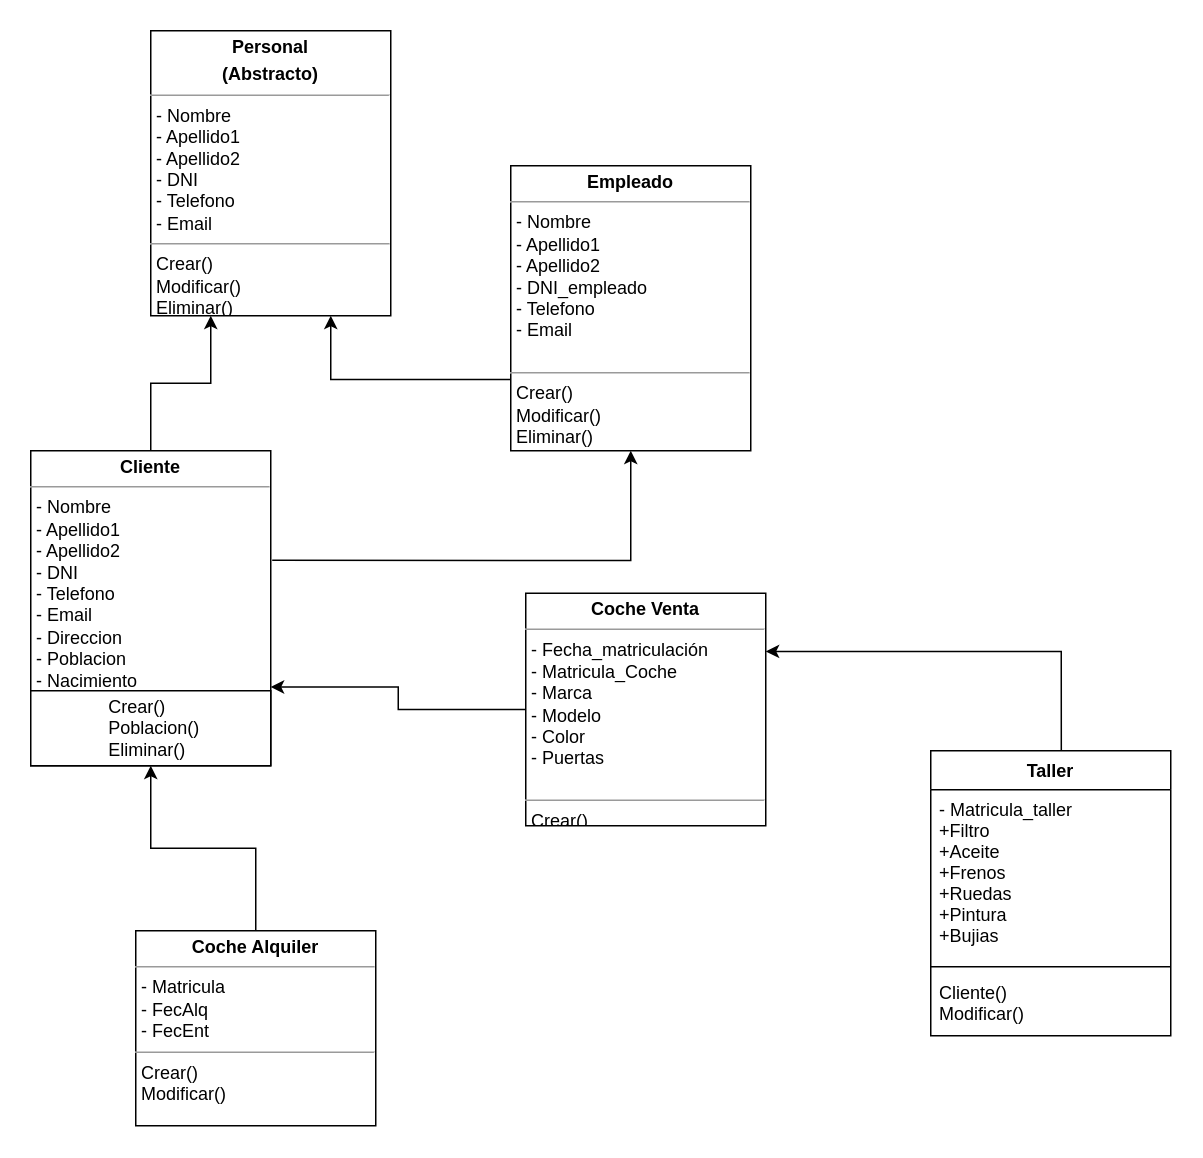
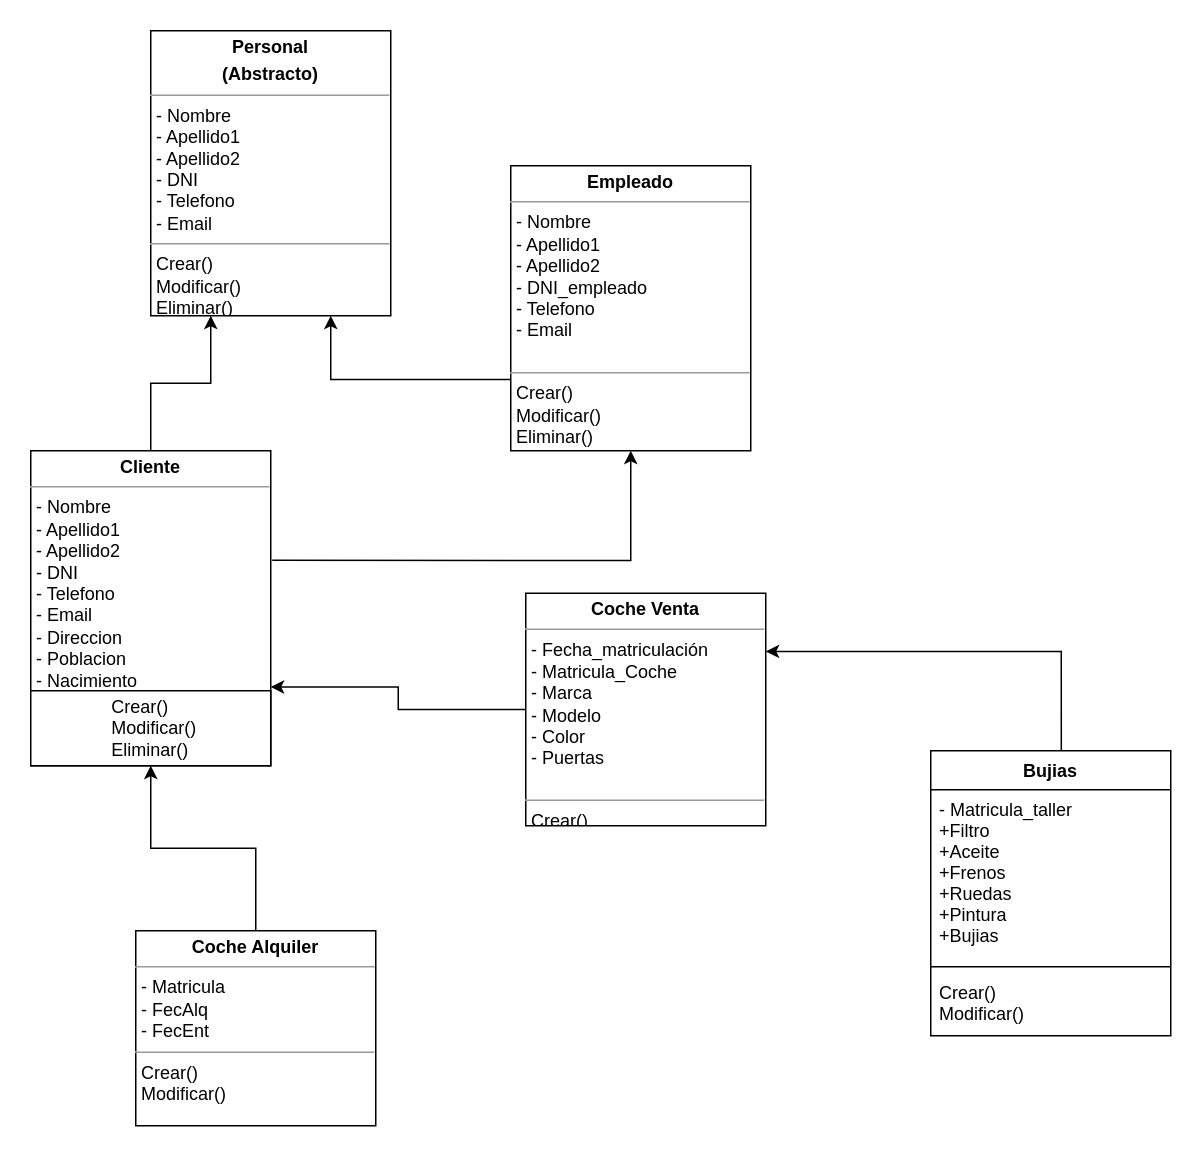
  <mxCell id="0" />
  <mxCell id="1" parent="0" />
  <mxCell id="2" value="&lt;p style=&quot;margin: 0px ; margin-top: 4px ; text-align: center&quot;&gt;&lt;b&gt;Personal&lt;/b&gt;&lt;/p&gt;&lt;p style=&quot;margin: 0px ; margin-top: 4px ; text-align: center&quot;&gt;&lt;b&gt;(Abstracto)&lt;br&gt;&lt;/b&gt;&lt;/p&gt;&lt;hr size=&quot;1&quot;&gt;&lt;p style=&quot;margin: 0px ; margin-left: 4px&quot;&gt;- Nombre&lt;br&gt;&lt;/p&gt;&lt;p style=&quot;margin: 0px ; margin-left: 4px&quot;&gt;- Apellido1&lt;/p&gt;&lt;p style=&quot;margin: 0px ; margin-left: 4px&quot;&gt;- Apellido2&lt;/p&gt;&lt;p style=&quot;margin: 0px ; margin-left: 4px&quot;&gt;- DNI&lt;/p&gt;&lt;p style=&quot;margin: 0px ; margin-left: 4px&quot;&gt;- Telefono&lt;/p&gt;&lt;p style=&quot;margin: 0px ; margin-left: 4px&quot;&gt;- Email&lt;/p&gt;&lt;hr size=&quot;1&quot;&gt;&lt;p style=&quot;margin: 0px ; margin-left: 4px&quot;&gt;Crear()&lt;/p&gt;&lt;p style=&quot;margin: 0px ; margin-left: 4px&quot;&gt;Modificar()&lt;/p&gt;&lt;p style=&quot;margin: 0px ; margin-left: 4px&quot;&gt;Eliminar()&lt;/p&gt;" style="verticalAlign=top;align=left;overflow=fill;fontSize=12;fontFamily=Helvetica;html=1;" parent="1" vertex="1"><mxGeometry x="100" width="160" height="190" as="geometry" y="20" /></mxCell>
  <mxCell id="3" style="edgeStyle=orthogonalEdgeStyle;rounded=0;orthogonalLoop=1;jettySize=auto;html=1;exitX=0;exitY=0.75;exitDx=0;exitDy=0;entryX=0.75;entryY=1;entryDx=0;entryDy=0;" parent="1" source="4" target="2" edge="1"><mxGeometry relative="1" as="geometry" /></mxCell>
  <mxCell id="4" value="&lt;p style=&quot;margin: 4px 0px 0px ; text-align: center&quot;&gt;&lt;b&gt;Empleado&lt;/b&gt;&lt;br&gt;&lt;/p&gt;&lt;hr size=&quot;1&quot;&gt;&lt;p style=&quot;margin: 0px 0px 0px 4px&quot;&gt;- Nombre&lt;br&gt;&lt;/p&gt;&lt;p style=&quot;margin: 0px 0px 0px 4px&quot;&gt;- Apellido1&lt;/p&gt;&lt;p style=&quot;margin: 0px 0px 0px 4px&quot;&gt;- Apellido2&lt;/p&gt;&lt;p style=&quot;margin: 0px 0px 0px 4px&quot;&gt;- DNI_empleado&lt;/p&gt;&lt;p style=&quot;margin: 0px 0px 0px 4px&quot;&gt;- Telefono&lt;/p&gt;&lt;p style=&quot;margin: 0px 0px 0px 4px&quot;&gt;- Email&lt;/p&gt;&lt;p style=&quot;margin: 0px 0px 0px 4px&quot;&gt;&lt;br&gt;&lt;/p&gt;&lt;hr size=&quot;1&quot;&gt;&lt;p style=&quot;margin: 0px 0px 0px 4px&quot;&gt;Crear()&lt;/p&gt;&lt;p style=&quot;margin: 0px 0px 0px 4px&quot;&gt;Modificar()&lt;/p&gt;&lt;p style=&quot;margin: 0px 0px 0px 4px&quot;&gt;Eliminar()&lt;/p&gt;" style="verticalAlign=top;align=left;overflow=fill;fontSize=12;fontFamily=Helvetica;html=1;" parent="1" vertex="1"><mxGeometry x="340" y="110" width="160" height="190" as="geometry" /></mxCell>
  <mxCell id="5" style="edgeStyle=orthogonalEdgeStyle;rounded=0;orthogonalLoop=1;jettySize=auto;html=1;exitX=0.5;exitY=0;exitDx=0;exitDy=0;entryX=0.25;entryY=1;entryDx=0;entryDy=0;" parent="1" source="6" target="2" edge="1"><mxGeometry relative="1" as="geometry" /></mxCell>
  <mxCell id="6" value="&lt;p style=&quot;margin: 4px 0px 0px ; text-align: center&quot;&gt;&lt;b&gt;Cliente&lt;/b&gt;&lt;/p&gt;&lt;hr size=&quot;1&quot;&gt;&lt;p style=&quot;margin: 0px 0px 0px 4px&quot;&gt;- Nombre&lt;br&gt;&lt;/p&gt;&lt;p style=&quot;margin: 0px 0px 0px 4px&quot;&gt;- Apellido1&lt;/p&gt;&lt;p style=&quot;margin: 0px 0px 0px 4px&quot;&gt;- Apellido2&lt;/p&gt;&lt;p style=&quot;margin: 0px 0px 0px 4px&quot;&gt;- DNI&lt;/p&gt;&lt;p style=&quot;margin: 0px 0px 0px 4px&quot;&gt;- Telefono&lt;/p&gt;&lt;p style=&quot;margin: 0px 0px 0px 4px&quot;&gt;- Email&lt;/p&gt;&lt;p style=&quot;margin: 0px 0px 0px 4px&quot;&gt;- Direccion&lt;br&gt;&lt;/p&gt;&lt;p style=&quot;margin: 0px 0px 0px 4px&quot;&gt;- Poblacion&lt;br&gt;&lt;/p&gt;&lt;p style=&quot;margin: 0px 0px 0px 4px&quot;&gt;- Nacimiento&lt;br&gt;&lt;/p&gt;" style="verticalAlign=top;align=left;overflow=fill;fontSize=12;fontFamily=Helvetica;html=1;" parent="1" vertex="1"><mxGeometry x="20" y="300" width="160" height="210" as="geometry" /></mxCell>
  <mxCell id="7" style="edgeStyle=orthogonalEdgeStyle;rounded=0;orthogonalLoop=1;jettySize=auto;html=1;exitX=0;exitY=0.5;exitDx=0;exitDy=0;entryX=1;entryY=0.75;entryDx=0;entryDy=0;" parent="1" source="9" target="6" edge="1"><mxGeometry relative="1" as="geometry" /></mxCell>
  <mxCell id="8" style="edgeStyle=orthogonalEdgeStyle;rounded=0;orthogonalLoop=1;jettySize=auto;html=1;entryX=0.5;entryY=1;entryDx=0;entryDy=0;exitX=1.006;exitY=0.348;exitDx=0;exitDy=0;exitPerimeter=0;" parent="1" source="6" target="4" edge="1"><mxGeometry relative="1" as="geometry" /></mxCell>
  <mxCell id="9" value="&lt;p style=&quot;margin: 4px 0px 0px ; text-align: center&quot;&gt;&lt;b&gt;Coche Venta&lt;/b&gt;&lt;br&gt;&lt;/p&gt;&lt;hr size=&quot;1&quot;&gt;&lt;p style=&quot;margin: 0px 0px 0px 4px&quot;&gt;- Fecha_matriculación&lt;/p&gt;&lt;p style=&quot;margin: 0px 0px 0px 4px&quot;&gt;- Matricula_Coche&lt;br&gt;&lt;/p&gt;&lt;p style=&quot;margin: 0px 0px 0px 4px&quot;&gt;- Marca&lt;/p&gt;&lt;p style=&quot;margin: 0px 0px 0px 4px&quot;&gt;- Modelo&lt;/p&gt;&lt;p style=&quot;margin: 0px 0px 0px 4px&quot;&gt;- Color&lt;/p&gt;&lt;p style=&quot;margin: 0px 0px 0px 4px&quot;&gt;- Puertas&lt;/p&gt;&lt;p style=&quot;margin: 0px 0px 0px 4px&quot;&gt;&lt;br&gt;&lt;/p&gt;&lt;hr size=&quot;1&quot;&gt;&lt;p style=&quot;margin: 0px 0px 0px 4px&quot;&gt;Crear()&lt;/p&gt;&lt;p style=&quot;margin: 0px 0px 0px 4px&quot;&gt;&lt;br&gt;&lt;/p&gt;&lt;p style=&quot;margin: 0px 0px 0px 4px&quot;&gt;&lt;br&gt;&lt;/p&gt;" style="verticalAlign=top;align=left;overflow=fill;fontSize=12;fontFamily=Helvetica;html=1;" parent="1" vertex="1"><mxGeometry x="350" y="395" width="160" height="155" as="geometry" /></mxCell>
  <mxCell id="10" value="&lt;p style=&quot;margin: 4px 0px 0px ; text-align: center&quot;&gt;&lt;b&gt;Coche Alquiler&lt;/b&gt;&lt;br&gt;&lt;/p&gt;&lt;hr size=&quot;1&quot;&gt;&lt;p style=&quot;margin: 0px 0px 0px 4px&quot;&gt;&lt;span&gt;- Matricula&lt;/span&gt;&lt;/p&gt;&lt;p style=&quot;margin: 0px 0px 0px 4px&quot;&gt;&lt;span&gt;- FecAlq&lt;/span&gt;&lt;br&gt;&lt;/p&gt;&lt;p style=&quot;margin: 0px 0px 0px 4px&quot;&gt;- FecEnt&lt;br&gt;&lt;/p&gt;&lt;hr size=&quot;1&quot;&gt;&lt;p style=&quot;margin: 0px 0px 0px 4px&quot;&gt;Crear()&lt;/p&gt;&lt;p style=&quot;margin: 0px 0px 0px 4px&quot;&gt;Modificar()&lt;/p&gt;&lt;p style=&quot;margin: 0px 0px 0px 4px&quot;&gt;&lt;br&gt;&lt;/p&gt;" style="verticalAlign=top;align=left;overflow=fill;fontSize=12;fontFamily=Helvetica;html=1;" parent="1" vertex="1"><mxGeometry x="90" y="620" width="160" height="130" as="geometry" /></mxCell>
  <mxCell id="11" style="edgeStyle=orthogonalEdgeStyle;rounded=0;orthogonalLoop=1;jettySize=auto;html=1;exitX=0.544;exitY=0;exitDx=0;exitDy=0;entryX=1;entryY=0.25;entryDx=0;entryDy=0;exitPerimeter=0;" parent="1" source="14" target="9" edge="1"><mxGeometry relative="1" as="geometry"><mxPoint x="730" y="493.5" as="sourcePoint" /></mxGeometry></mxCell>
  <mxCell id="12" style="edgeStyle=orthogonalEdgeStyle;rounded=0;orthogonalLoop=1;jettySize=auto;html=1;exitX=0.5;exitY=0;exitDx=0;exitDy=0;" parent="1" source="10" target="6" edge="1"><mxGeometry relative="1" as="geometry"><mxPoint x="140" y="690" as="sourcePoint" /></mxGeometry></mxCell>
- <mxCell id="13" value="&lt;p style=&quot;text-align: left ; margin: 0px 0px 0px 4px&quot;&gt;Crear()&lt;/p&gt;&lt;p style=&quot;text-align: left ; margin: 0px 0px 0px 4px&quot;&gt;Poblacion()&lt;/p&gt;&lt;p style=&quot;text-align: left ; margin: 0px 0px 0px 4px&quot;&gt;Eliminar()&lt;/p&gt;" style="html=1;" parent="1" vertex="1"><mxGeometry x="20" y="460" width="160" height="50" as="geometry" /></mxCell>
- <mxCell id="14" value="Taller" style="swimlane;fontStyle=1;align=center;verticalAlign=top;childLayout=stackLayout;horizontal=1;startSize=26;horizontalStack=0;resizeParent=1;resizeParentMax=0;resizeLast=0;collapsible=1;marginBottom=0;" vertex="1" parent="1"><mxGeometry x="620" y="500" width="160" height="190" as="geometry" /></mxCell>
+ <mxCell id="13" value="&lt;p style=&quot;text-align: left ; margin: 0px 0px 0px 4px&quot;&gt;Crear()&lt;/p&gt;&lt;p style=&quot;text-align: left ; margin: 0px 0px 0px 4px&quot;&gt;Modificar()&lt;/p&gt;&lt;p style=&quot;text-align: left ; margin: 0px 0px 0px 4px&quot;&gt;Eliminar()&lt;/p&gt;" style="html=1;" parent="1" vertex="1"><mxGeometry x="20" y="460" width="160" height="50" as="geometry" /></mxCell>
+ <mxCell id="14" value="Bujias" style="swimlane;fontStyle=1;align=center;verticalAlign=top;childLayout=stackLayout;horizontal=1;startSize=26;horizontalStack=0;resizeParent=1;resizeParentMax=0;resizeLast=0;collapsible=1;marginBottom=0;" vertex="1" parent="1"><mxGeometry x="620" y="500" width="160" height="190" as="geometry" /></mxCell>
  <mxCell id="15" value="- Matricula_taller&#10;+Filtro&#10;+Aceite&#10;+Frenos&#10;+Ruedas&#10;+Pintura&#10;+Bujias" style="text;strokeColor=none;fillColor=none;align=left;verticalAlign=top;spacingLeft=4;spacingRight=4;overflow=hidden;rotatable=0;points=[[0,0.5],[1,0.5]];portConstraint=eastwest;" vertex="1" parent="14"><mxGeometry y="26" width="160" height="114" as="geometry" /></mxCell>
  <mxCell id="16" value="" style="line;strokeWidth=1;fillColor=none;align=left;verticalAlign=middle;spacingTop=-1;spacingLeft=3;spacingRight=3;rotatable=0;labelPosition=right;points=[];portConstraint=eastwest;" vertex="1" parent="14"><mxGeometry y="140" width="160" height="8" as="geometry" /></mxCell>
- <mxCell id="17" value="Cliente()&#10;Modificar()&#10;" style="text;strokeColor=none;fillColor=none;align=left;verticalAlign=top;spacingLeft=4;spacingRight=4;overflow=hidden;rotatable=0;points=[[0,0.5],[1,0.5]];portConstraint=eastwest;" vertex="1" parent="14"><mxGeometry y="148" width="160" height="42" as="geometry" /></mxCell>
+ <mxCell id="17" value="Crear()&#10;Modificar()&#10;" style="text;strokeColor=none;fillColor=none;align=left;verticalAlign=top;spacingLeft=4;spacingRight=4;overflow=hidden;rotatable=0;points=[[0,0.5],[1,0.5]];portConstraint=eastwest;" vertex="1" parent="14"><mxGeometry y="148" width="160" height="42" as="geometry" /></mxCell>
